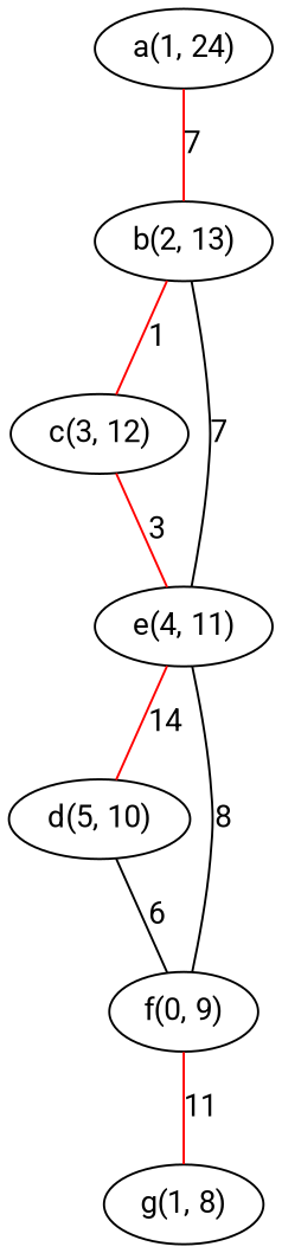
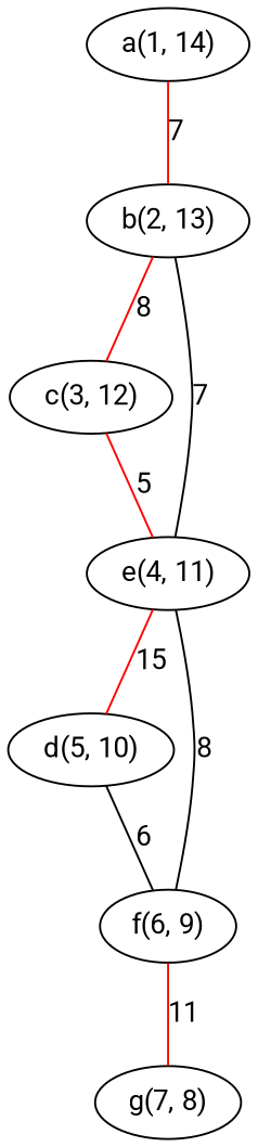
  graph {
    fontname=Roboto
    node [fontname=Roboto]
    edge [color=red fontname=Roboto]
-   "a(1, 14)" [label="a(1, 24)"]
+   "a(1, 14)"
    "b(2, 13)"
    "c(3, 12)"
    "e(4, 11)"
    "d(5, 10)"
-   "f(6, 9)" [label="f(0, 9)"]
-   "g(7, 8)" [label="g(1, 8)"]
+   "f(6, 9)"
+   "g(7, 8)"
    "a(1, 14)" -- "b(2, 13)" [label=7]
-   "b(2, 13)" -- "c(3, 12)" [label=1]
+   "b(2, 13)" -- "c(3, 12)" [label=8]
    "b(2, 13)" -- "e(4, 11)" [label=7 color=""]
-   "c(3, 12)" -- "e(4, 11)" [label=3]
-   "e(4, 11)" -- "d(5, 10)" [label=14]
+   "c(3, 12)" -- "e(4, 11)" [label=5]
+   "e(4, 11)" -- "d(5, 10)" [label=15]
    "e(4, 11)" -- "f(6, 9)" [label=8 color=""]
    "d(5, 10)" -- "f(6, 9)" [color=black label=6]
    "f(6, 9)" -- "g(7, 8)" [label=11]
  }
